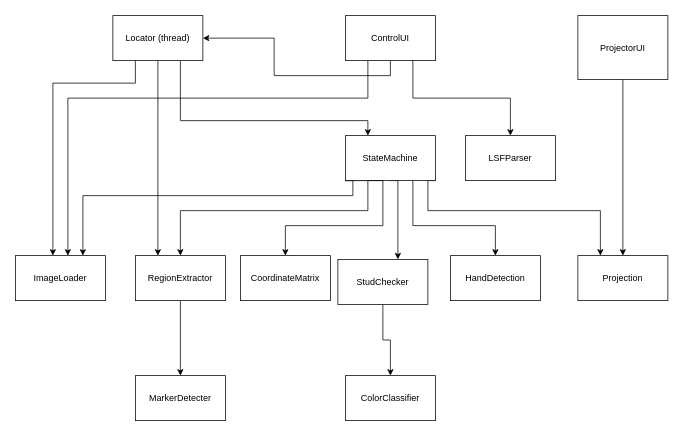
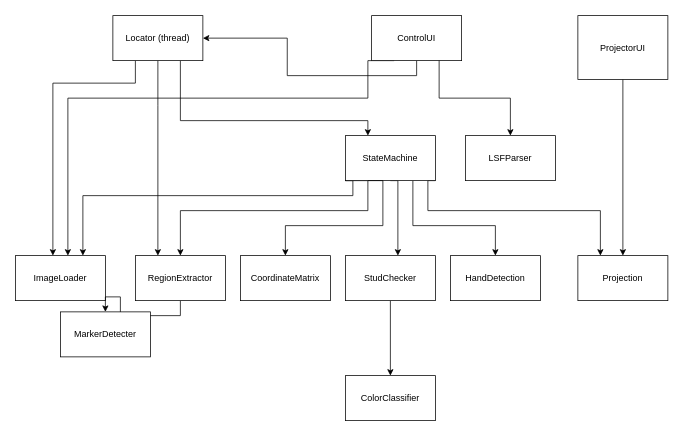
  <mxCell id="0" />
  <mxCell id="1" parent="0" />
  <mxCell id="2" style="edgeStyle=orthogonalEdgeStyle;rounded=0;orthogonalLoop=1;jettySize=auto;html=1;exitX=0.5;exitY=1;exitDx=0;exitDy=0;" parent="1" source="4" target="28" edge="1"><mxGeometry relative="1" as="geometry" /></mxCell>
  <mxCell id="3" style="edgeStyle=orthogonalEdgeStyle;rounded=0;orthogonalLoop=1;jettySize=auto;html=1;exitX=0.25;exitY=1;exitDx=0;exitDy=0;" parent="1" source="4" target="7" edge="1"><mxGeometry relative="1" as="geometry"><Array as="points"><mxPoint x="490" y="130" /><mxPoint x="90" y="130" /></Array></mxGeometry></mxCell>
- <mxCell id="4" value="&lt;div&gt;ControlUI&lt;/div&gt;" style="rounded=0;whiteSpace=wrap;html=1;" parent="1" vertex="1"><mxGeometry x="460" y="20" width="120" height="60" as="geometry" /></mxCell>
+ <mxCell id="4" value="&lt;div&gt;ControlUI&lt;/div&gt;" style="rounded=0;whiteSpace=wrap;html=1;" parent="1" vertex="1"><mxGeometry x="495" y="20" width="120" height="60" as="geometry" /></mxCell>
  <mxCell id="5" style="edgeStyle=orthogonalEdgeStyle;rounded=0;orthogonalLoop=1;jettySize=auto;html=1;exitX=0.5;exitY=1;exitDx=0;exitDy=0;" parent="1" source="6" target="16" edge="1"><mxGeometry relative="1" as="geometry" /></mxCell>
  <mxCell id="6" value="&lt;div&gt;ProjectorUI&lt;/div&gt;" style="rounded=0;whiteSpace=wrap;html=1;" parent="1" vertex="1"><mxGeometry x="770" y="20" width="120" height="85" as="geometry" /></mxCell>
  <mxCell id="7" value="ImageLoader" style="rounded=0;whiteSpace=wrap;html=1;" parent="1" vertex="1"><mxGeometry x="20" y="340" width="120" height="60" as="geometry" /></mxCell>
  <mxCell id="8" style="edgeStyle=orthogonalEdgeStyle;rounded=0;orthogonalLoop=1;jettySize=auto;html=1;" parent="1" target="7" edge="1"><mxGeometry relative="1" as="geometry"><mxPoint x="460" y="240" as="sourcePoint" /><Array as="points"><mxPoint x="470" y="240" /><mxPoint x="470" y="260" /><mxPoint x="110" y="260" /></Array></mxGeometry></mxCell>
  <mxCell id="9" style="edgeStyle=orthogonalEdgeStyle;rounded=0;orthogonalLoop=1;jettySize=auto;html=1;exitX=0.75;exitY=1;exitDx=0;exitDy=0;" parent="1" source="4" target="15" edge="1"><mxGeometry relative="1" as="geometry" /></mxCell>
  <mxCell id="10" style="edgeStyle=orthogonalEdgeStyle;rounded=0;orthogonalLoop=1;jettySize=auto;html=1;entryX=0.25;entryY=0;entryDx=0;entryDy=0;" parent="1" target="16" edge="1"><mxGeometry relative="1" as="geometry"><mxPoint x="580" y="240" as="sourcePoint" /><Array as="points"><mxPoint x="570" y="240" /><mxPoint x="570" y="280" /><mxPoint x="800" y="280" /></Array></mxGeometry></mxCell>
  <mxCell id="11" style="edgeStyle=orthogonalEdgeStyle;rounded=0;orthogonalLoop=1;jettySize=auto;html=1;exitX=0;exitY=1;exitDx=0;exitDy=0;exitPerimeter=0;" parent="1" source="14" target="18" edge="1"><mxGeometry relative="1" as="geometry"><Array as="points"><mxPoint x="490" y="240" /><mxPoint x="490" y="280" /><mxPoint x="240" y="280" /></Array></mxGeometry></mxCell>
  <mxCell id="12" style="edgeStyle=orthogonalEdgeStyle;rounded=0;orthogonalLoop=1;jettySize=auto;html=1;exitX=0.5;exitY=1;exitDx=0;exitDy=0;" parent="1" source="14" target="21" edge="1"><mxGeometry relative="1" as="geometry"><Array as="points"><mxPoint x="530" y="240" /></Array></mxGeometry></mxCell>
  <mxCell id="13" style="edgeStyle=orthogonalEdgeStyle;rounded=0;orthogonalLoop=1;jettySize=auto;html=1;exitX=0.75;exitY=1;exitDx=0;exitDy=0;entryX=0.5;entryY=0;entryDx=0;entryDy=0;" parent="1" source="14" target="29" edge="1"><mxGeometry relative="1" as="geometry"><Array as="points"><mxPoint x="550" y="300" /><mxPoint x="660" y="300" /></Array></mxGeometry></mxCell>
  <mxCell id="14" value="&lt;div&gt;StateMachine&lt;/div&gt;" style="rounded=0;whiteSpace=wrap;html=1;" parent="1" vertex="1"><mxGeometry x="460" y="180" width="120" height="60" as="geometry" /></mxCell>
  <mxCell id="15" value="&lt;div&gt;LSFParser&lt;/div&gt;" style="rounded=0;whiteSpace=wrap;html=1;" parent="1" vertex="1"><mxGeometry x="620" y="180" width="120" height="60" as="geometry" /></mxCell>
  <mxCell id="16" value="Projection" style="rounded=0;whiteSpace=wrap;html=1;" parent="1" vertex="1"><mxGeometry x="770" y="340" width="120" height="60" as="geometry" /></mxCell>
  <mxCell id="17" style="edgeStyle=orthogonalEdgeStyle;rounded=0;orthogonalLoop=1;jettySize=auto;html=1;exitX=0.5;exitY=1;exitDx=0;exitDy=0;entryX=0.5;entryY=0;entryDx=0;entryDy=0;" parent="1" source="18" target="22" edge="1"><mxGeometry relative="1" as="geometry" /></mxCell>
  <mxCell id="18" value="RegionExtractor" style="rounded=0;whiteSpace=wrap;html=1;" parent="1" vertex="1"><mxGeometry x="180" y="340" width="120" height="60" as="geometry" /></mxCell>
  <mxCell id="19" style="edgeStyle=orthogonalEdgeStyle;rounded=0;orthogonalLoop=1;jettySize=auto;html=1;" parent="1" source="21" target="23" edge="1"><mxGeometry relative="1" as="geometry" /></mxCell>
  <mxCell id="20" style="edgeStyle=orthogonalEdgeStyle;rounded=0;orthogonalLoop=1;jettySize=auto;html=1;exitX=0.25;exitY=1;exitDx=0;exitDy=0;" parent="1" source="14" target="24" edge="1"><mxGeometry relative="1" as="geometry"><Array as="points"><mxPoint x="510" y="240" /><mxPoint x="510" y="300" /><mxPoint x="380" y="300" /></Array></mxGeometry></mxCell>
- <mxCell id="21" value="StudChecker" style="rounded=0;whiteSpace=wrap;html=1;" parent="1" vertex="1"><mxGeometry x="450" y="345" width="120" height="60" as="geometry" /></mxCell>
- <mxCell id="22" value="MarkerDetecter" style="rounded=0;whiteSpace=wrap;html=1;" parent="1" vertex="1"><mxGeometry x="180" y="500" width="120" height="60" as="geometry" /></mxCell>
+ <mxCell id="21" value="StudChecker" style="rounded=0;whiteSpace=wrap;html=1;" parent="1" vertex="1"><mxGeometry x="460" y="340" width="120" height="60" as="geometry" /></mxCell>
+ <mxCell id="22" value="MarkerDetecter" style="rounded=0;whiteSpace=wrap;html=1;" parent="1" vertex="1"><mxGeometry x="80" y="415" width="120" height="60" as="geometry" /></mxCell>
  <mxCell id="23" value="&lt;div&gt;ColorClassifier&lt;/div&gt;" style="rounded=0;whiteSpace=wrap;html=1;" parent="1" vertex="1"><mxGeometry x="460" y="500" width="120" height="60" as="geometry" /></mxCell>
  <mxCell id="24" value="&lt;div&gt;CoordinateMatrix&lt;/div&gt;" style="rounded=0;whiteSpace=wrap;html=1;" parent="1" vertex="1"><mxGeometry x="320" y="340" width="120" height="60" as="geometry" /></mxCell>
  <mxCell id="25" style="edgeStyle=orthogonalEdgeStyle;rounded=0;orthogonalLoop=1;jettySize=auto;html=1;exitX=0.25;exitY=1;exitDx=0;exitDy=0;" parent="1" source="28" target="7" edge="1"><mxGeometry relative="1" as="geometry"><Array as="points"><mxPoint x="180" y="110" /><mxPoint x="70" y="110" /></Array></mxGeometry></mxCell>
  <mxCell id="26" style="edgeStyle=orthogonalEdgeStyle;rounded=0;orthogonalLoop=1;jettySize=auto;html=1;exitX=0.75;exitY=1;exitDx=0;exitDy=0;entryX=0.25;entryY=0;entryDx=0;entryDy=0;" parent="1" source="28" target="14" edge="1"><mxGeometry relative="1" as="geometry"><Array as="points"><mxPoint x="240" y="160" /><mxPoint x="490" y="160" /></Array></mxGeometry></mxCell>
  <mxCell id="27" style="edgeStyle=orthogonalEdgeStyle;rounded=0;orthogonalLoop=1;jettySize=auto;html=1;exitX=0.5;exitY=1;exitDx=0;exitDy=0;entryX=0.25;entryY=0;entryDx=0;entryDy=0;" parent="1" source="28" target="18" edge="1"><mxGeometry relative="1" as="geometry"><Array as="points"><mxPoint x="210" y="140" /><mxPoint x="210" y="140" /></Array></mxGeometry></mxCell>
  <mxCell id="28" value="Locator (thread)" style="rounded=0;whiteSpace=wrap;html=1;" parent="1" vertex="1"><mxGeometry x="150" y="20" width="120" height="60" as="geometry" /></mxCell>
  <mxCell id="29" value="&lt;div&gt;HandDetection&lt;/div&gt;" style="rounded=0;whiteSpace=wrap;html=1;" parent="1" vertex="1"><mxGeometry x="600" y="340" width="120" height="60" as="geometry" /></mxCell>
